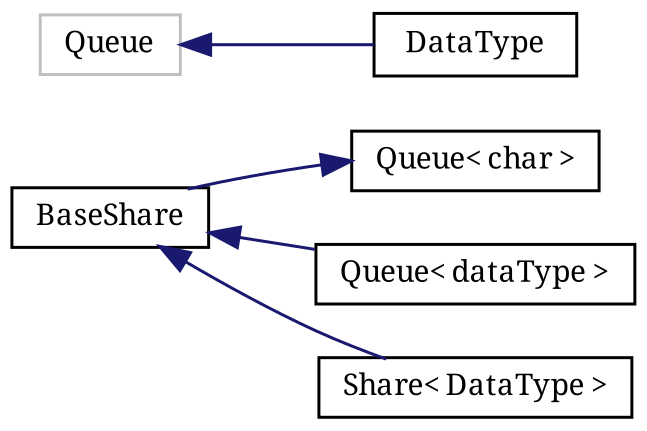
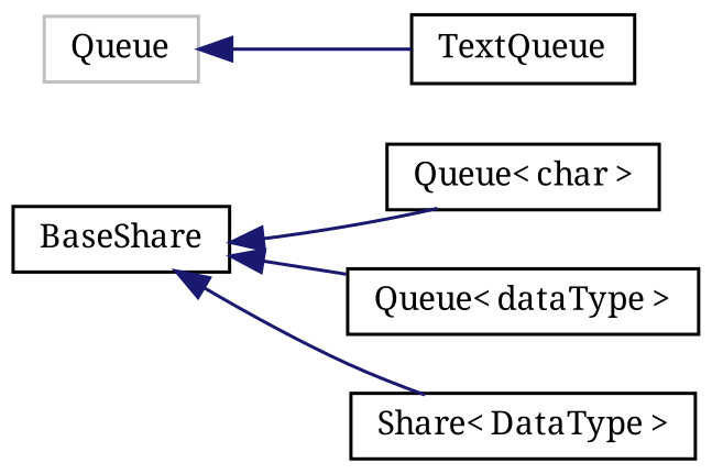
  digraph {
    fontname="Noto Serif"
    rankdir=LR
    node [color=black fillcolor=white fontname="Noto Serif" fontsize=10 shape=record style=filled]
    edge [color=midnightblue dir=back fontname="Noto Serif" fontsize=10 labelfontname=Helvetica labelfontsize=10 style=solid]
    n1 [height=0.2 label=BaseShare width=0.4]
    n2 [height=0.2 label="Queue\< char \>" width=0.4]
    n3 [height=0.2 label="Queue\< dataType \>" width=0.4]
    n4 [height=0.2 label="Share\< DataType \>" width=0.4]
-   n5 [height=0.2 label=DataType width=0.4]
+   n5 [height=0.2 label=TextQueue width=0.4]
    n6 [color=grey75 height=0.2 label=Queue width=0.4]
-   n2 -> n1
+   n1 -> n2
    n1 -> n3
    n1 -> n4
    n6 -> n5
  }
